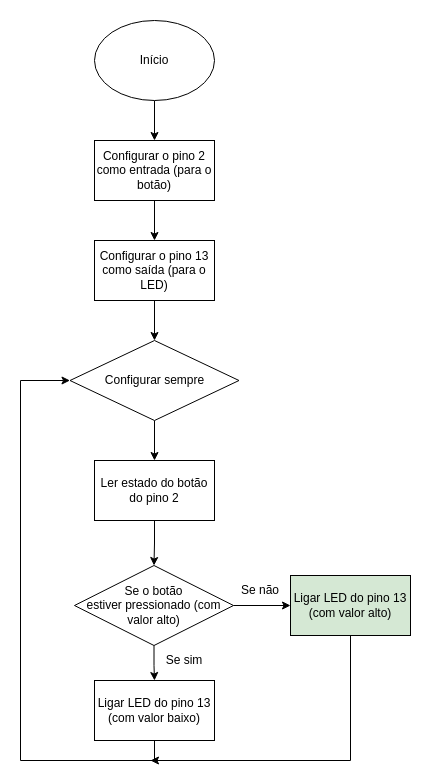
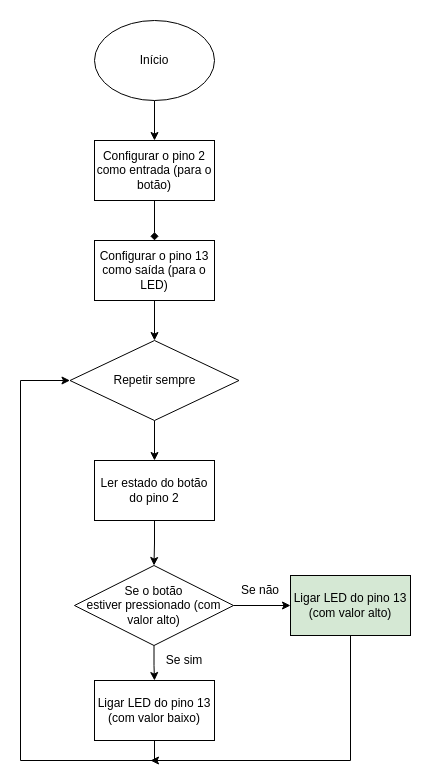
  <mxCell id="0" />
  <mxCell id="1" parent="0" />
  <mxCell id="2" style="edgeStyle=orthogonalEdgeStyle;rounded=0;orthogonalLoop=1;jettySize=auto;html=1;entryX=0.5;entryY=0;entryDx=0;entryDy=0;" parent="1" source="3" target="5" edge="1"><mxGeometry relative="1" as="geometry" /></mxCell>
  <mxCell id="3" value="Início" style="ellipse;whiteSpace=wrap;html=1;" parent="1" vertex="1"><mxGeometry x="94" y="20" width="120" height="80" as="geometry" /></mxCell>
- <mxCell id="4" style="edgeStyle=orthogonalEdgeStyle;rounded=0;orthogonalLoop=1;jettySize=auto;html=1;entryX=0.5;entryY=0;entryDx=0;entryDy=0;" parent="1" source="5" target="7" edge="1"><mxGeometry relative="1" as="geometry" /></mxCell>
+ <mxCell id="4" style="edgeStyle=orthogonalEdgeStyle;rounded=0;orthogonalLoop=1;jettySize=auto;html=1;entryX=0.5;entryY=0;entryDx=0;entryDy=0;endArrow=diamond;" parent="1" source="5" target="7" edge="1"><mxGeometry relative="1" as="geometry" /></mxCell>
  <mxCell id="5" value="&lt;div&gt;Configurar o pino 2 como entrada (para o botão)&lt;/div&gt;" style="rounded=0;whiteSpace=wrap;html=1;" parent="1" vertex="1"><mxGeometry x="94" y="140" width="120" height="60" as="geometry" /></mxCell>
  <mxCell id="6" style="edgeStyle=orthogonalEdgeStyle;rounded=0;orthogonalLoop=1;jettySize=auto;html=1;entryX=0.5;entryY=0;entryDx=0;entryDy=0;" parent="1" source="7" target="9" edge="1"><mxGeometry relative="1" as="geometry" /></mxCell>
  <mxCell id="7" value="Configurar o&amp;nbsp;&lt;span style=&quot;background-color: transparent; color: light-dark(rgb(0, 0, 0), rgb(255, 255, 255));&quot;&gt;pino 13 como saída (para o LED)&lt;/span&gt;" style="rounded=0;whiteSpace=wrap;html=1;" parent="1" vertex="1"><mxGeometry x="94" y="240" width="120" height="60" as="geometry" /></mxCell>
  <mxCell id="8" style="edgeStyle=orthogonalEdgeStyle;rounded=0;orthogonalLoop=1;jettySize=auto;html=1;entryX=0.5;entryY=0;entryDx=0;entryDy=0;" parent="1" source="9" target="11" edge="1"><mxGeometry relative="1" as="geometry" /></mxCell>
- <mxCell id="9" value="Configurar sempre" style="rhombus;whiteSpace=wrap;html=1;" parent="1" vertex="1"><mxGeometry x="69.5" y="340" width="169" height="80" as="geometry" /></mxCell>
+ <mxCell id="9" value="Repetir sempre" style="rhombus;whiteSpace=wrap;html=1;" parent="1" vertex="1"><mxGeometry x="69.5" y="340" width="169" height="80" as="geometry" /></mxCell>
  <mxCell id="10" style="edgeStyle=orthogonalEdgeStyle;rounded=0;orthogonalLoop=1;jettySize=auto;html=1;entryX=0.5;entryY=0;entryDx=0;entryDy=0;" parent="1" source="11" target="14" edge="1"><mxGeometry relative="1" as="geometry" /></mxCell>
  <mxCell id="11" value="&lt;div&gt;Ler estado do botão do pino 2&lt;/div&gt;" style="rounded=0;whiteSpace=wrap;html=1;" parent="1" vertex="1"><mxGeometry x="94" y="460" width="120" height="60" as="geometry" /></mxCell>
  <mxCell id="12" style="edgeStyle=orthogonalEdgeStyle;rounded=0;orthogonalLoop=1;jettySize=auto;html=1;entryX=0.5;entryY=0;entryDx=0;entryDy=0;" parent="1" source="14" target="16" edge="1"><mxGeometry relative="1" as="geometry" /></mxCell>
  <mxCell id="13" style="edgeStyle=orthogonalEdgeStyle;rounded=0;orthogonalLoop=1;jettySize=auto;html=1;entryX=0;entryY=0.5;entryDx=0;entryDy=0;" parent="1" source="14" target="18" edge="1"><mxGeometry relative="1" as="geometry" /></mxCell>
  <mxCell id="14" value="&lt;div&gt;Se o&amp;nbsp;&lt;span style=&quot;background-color: transparent; color: light-dark(rgb(0, 0, 0), rgb(255, 255, 255));&quot;&gt;botão&lt;/span&gt;&lt;/div&gt;&lt;div&gt;&lt;span style=&quot;background-color: transparent; color: light-dark(rgb(0, 0, 0), rgb(255, 255, 255));&quot;&gt;estiver pressionado (com valor alto)&lt;/span&gt;&lt;/div&gt;" style="rhombus;whiteSpace=wrap;html=1;" parent="1" vertex="1"><mxGeometry x="74" y="565" width="159" height="80" as="geometry" /></mxCell>
  <mxCell id="15" style="edgeStyle=orthogonalEdgeStyle;rounded=0;orthogonalLoop=1;jettySize=auto;html=1;exitX=0.5;exitY=1;exitDx=0;exitDy=0;entryX=0;entryY=0.5;entryDx=0;entryDy=0;" parent="1" source="16" target="9" edge="1"><mxGeometry relative="1" as="geometry"><mxPoint x="0" y="620" as="targetPoint" /><Array as="points"><mxPoint x="154" y="760" /><mxPoint x="20" y="760" /><mxPoint x="20" y="380" /></Array></mxGeometry></mxCell>
  <mxCell id="16" value="&lt;div&gt;Ligar LED do pino 13 (com valor baixo)&lt;/div&gt;" style="rounded=0;whiteSpace=wrap;html=1;" parent="1" vertex="1"><mxGeometry x="94" y="680" width="120" height="60" as="geometry" /></mxCell>
  <mxCell id="17" style="edgeStyle=orthogonalEdgeStyle;rounded=0;orthogonalLoop=1;jettySize=auto;html=1;" parent="1" source="18" edge="1"><mxGeometry relative="1" as="geometry"><mxPoint x="150" y="760" as="targetPoint" /><Array as="points"><mxPoint x="350" y="760" /></Array></mxGeometry></mxCell>
  <mxCell id="18" value="Ligar LED do pino 13 (com valor alto)" style="rounded=0;whiteSpace=wrap;html=1;fillColor=#d5e8d4;" parent="1" vertex="1"><mxGeometry x="290" y="575" width="120" height="60" as="geometry" /></mxCell>
  <mxCell id="19" value="Se não" style="text;html=1;align=center;verticalAlign=middle;whiteSpace=wrap;rounded=0;" parent="1" vertex="1"><mxGeometry x="230" y="575" width="60" height="30" as="geometry" /></mxCell>
  <mxCell id="20" value="Se sim" style="text;html=1;align=center;verticalAlign=middle;whiteSpace=wrap;rounded=0;" parent="1" vertex="1"><mxGeometry x="154" y="645" width="60" height="30" as="geometry" /></mxCell>
